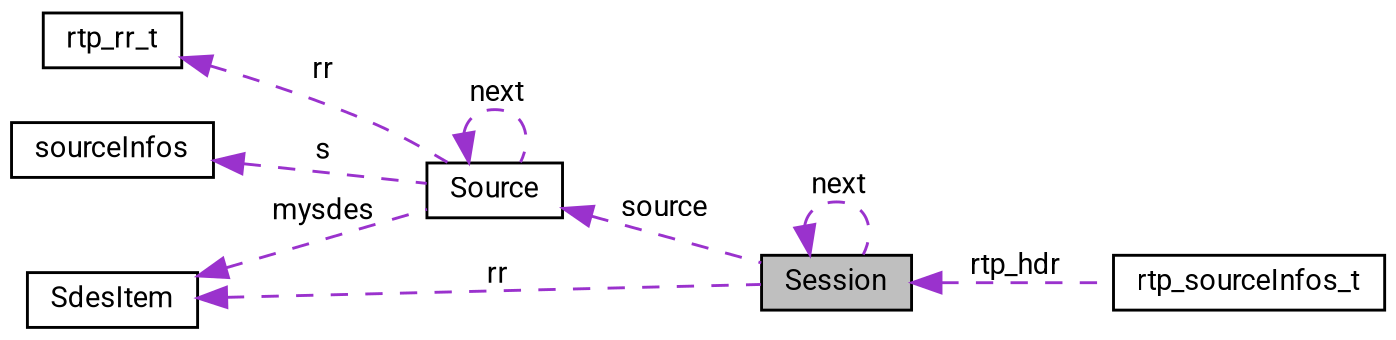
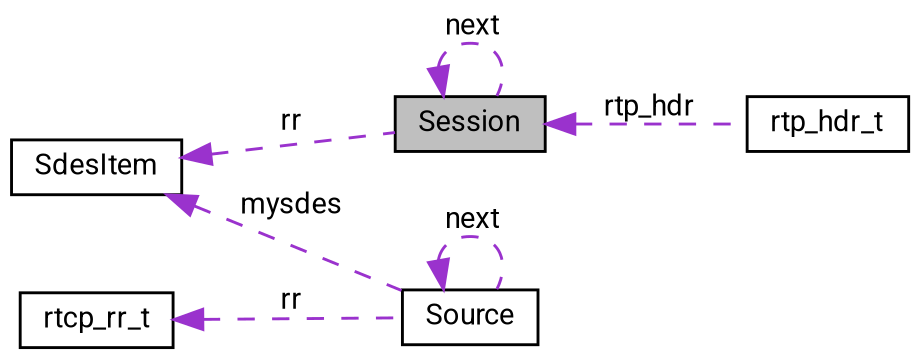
  digraph {
    fontname=Roboto
    rankdir=LR
    node [color=black fontname=Roboto fontsize=10 shape=record]
    edge [color=darkorchid3 dir=back fontname=Roboto fontsize=10 labelfontname=FreeSans labelfontsize=10 style=dashed]
    n1 [fillcolor=grey75 fontcolor=black height=0.2 label=Session style=filled width=0.4]
-   n2 [height=0.2 label=rtp_sourceInfos_t width=0.4]
+   n2 [height=0.2 label=rtp_hdr_t width=0.4]
    n3 [height=0.2 label=Source width=0.4]
-   n4 [height=0.2 label=rtp_rr_t width=0.4]
-   n5 [height=0.2 label=sourceInfos width=0.4]
+   n4 [height=0.2 label=rtcp_rr_t width=0.4]
    n6 [height=0.2 label=SdesItem width=0.4]
    n1 -> n1 [label=" next"]
    n1 -> n2 [label=" rtp_hdr"]
-   n3 -> n1 [label=" source"]
    n3 -> n3 [label=" next"]
    n4 -> n3 [label=" rr"]
-   n5 -> n3 [label=" s"]
    n6 -> n1 [label=" rr"]
    n6 -> n3 [label=" mysdes"]
  }
